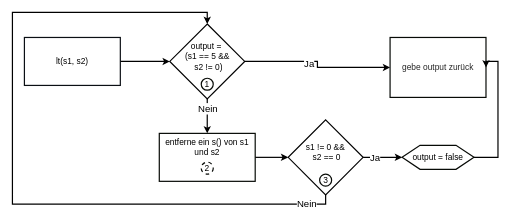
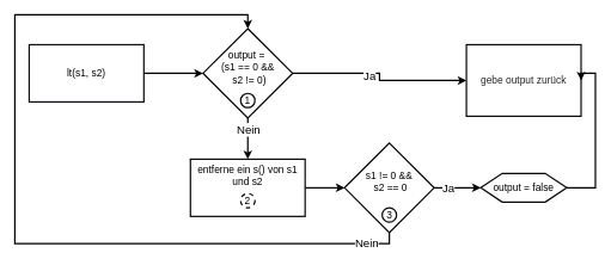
  <mxCell id="0" />
  <mxCell id="1" parent="0" />
  <mxCell id="2" style="edgeStyle=orthogonalEdgeStyle;rounded=0;orthogonalLoop=1;jettySize=auto;html=1;entryX=0;entryY=0.5;entryDx=0;entryDy=0;strokeWidth=2;" edge="1" parent="1" source="3" target="9"><mxGeometry relative="1" as="geometry" /></mxCell>
  <mxCell id="3" value="&lt;font style=&quot;font-size: 14px&quot;&gt;lt(s1, s2)&lt;/font&gt;" style="rounded=0;whiteSpace=wrap;html=1;strokeWidth=2;fillColor=none;strokeColor=#0B0F14;" parent="1" vertex="1"><mxGeometry x="40" y="62" width="160" height="80" as="geometry" /></mxCell>
  <mxCell id="4" value="&lt;span style=&quot;font-size: 14px&quot;&gt;&lt;font color=&quot;#262626&quot;&gt;gebe output zurück&lt;/font&gt;&lt;/span&gt;" style="rounded=0;whiteSpace=wrap;html=1;strokeWidth=2;fillColor=none;strokeColor=#070A06;" parent="1" vertex="1"><mxGeometry x="650" y="62" width="160" height="100" as="geometry" /></mxCell>
  <mxCell id="5" style="edgeStyle=orthogonalEdgeStyle;rounded=0;orthogonalLoop=1;jettySize=auto;html=1;entryX=0;entryY=0.5;entryDx=0;entryDy=0;strokeWidth=2;" parent="1" source="9" target="4" edge="1"><mxGeometry relative="1" as="geometry" /></mxCell>
  <mxCell id="6" value="&lt;font style=&quot;font-size: 16px&quot;&gt;Ja&lt;/font&gt;" style="text;html=1;align=center;verticalAlign=middle;resizable=0;points=[];labelBackgroundColor=#ffffff;" parent="5" vertex="1" connectable="0"><mxGeometry x="-0.015" relative="1" as="geometry"><mxPoint x="-14.5" as="offset" /></mxGeometry></mxCell>
  <mxCell id="7" style="edgeStyle=orthogonalEdgeStyle;rounded=0;orthogonalLoop=1;jettySize=auto;html=1;entryX=0.5;entryY=0;entryDx=0;entryDy=0;strokeWidth=2;" edge="1" parent="1" source="9" target="12"><mxGeometry relative="1" as="geometry"><mxPoint x="552.5" y="199.5" as="targetPoint" /><Array as="points"><mxPoint x="345.5" y="200" /><mxPoint x="345.5" y="200" /></Array></mxGeometry></mxCell>
  <mxCell id="8" value="&lt;font style=&quot;font-size: 16px&quot;&gt;Nein&lt;/font&gt;" style="edgeLabel;html=1;align=center;verticalAlign=middle;resizable=0;points=[];" vertex="1" connectable="0" parent="7"><mxGeometry x="0.111" y="2" relative="1" as="geometry"><mxPoint x="-2" y="-16.5" as="offset" /></mxGeometry></mxCell>
- <mxCell id="9" value="&lt;font style=&quot;font-size: 14px&quot;&gt;output =&amp;nbsp;&lt;br&gt;&lt;/font&gt;&lt;span style=&quot;font-size: 14px&quot;&gt;(s1 == 5&amp;nbsp;&lt;/span&gt;&lt;span style=&quot;font-size: 14px&quot;&gt;&amp;amp;&amp;amp;&lt;br&gt;&amp;nbsp;&lt;/span&gt;&lt;span style=&quot;font-size: 14px&quot;&gt;s2 != 0)&lt;br&gt;&lt;/span&gt;&lt;span style=&quot;font-size: 14px&quot;&gt;&lt;br&gt;&lt;/span&gt;" style="rhombus;whiteSpace=wrap;html=1;comic=0;strokeWidth=2;fillColor=none;" parent="1" vertex="1"><mxGeometry x="282.5" y="39.5" width="125" height="125" as="geometry" /></mxCell>
+ <mxCell id="9" value="&lt;font style=&quot;font-size: 14px&quot;&gt;output =&amp;nbsp;&lt;br&gt;&lt;/font&gt;&lt;span style=&quot;font-size: 14px&quot;&gt;(s1 == 0&amp;nbsp;&lt;/span&gt;&lt;span style=&quot;font-size: 14px&quot;&gt;&amp;amp;&amp;amp;&lt;br&gt;&amp;nbsp;&lt;/span&gt;&lt;span style=&quot;font-size: 14px&quot;&gt;s2 != 0)&lt;br&gt;&lt;/span&gt;&lt;span style=&quot;font-size: 14px&quot;&gt;&lt;br&gt;&lt;/span&gt;" style="rhombus;whiteSpace=wrap;html=1;comic=0;strokeWidth=2;fillColor=none;" parent="1" vertex="1"><mxGeometry x="282.5" y="39.5" width="125" height="125" as="geometry" /></mxCell>
  <mxCell id="10" value="&lt;font style=&quot;font-size: 14px&quot;&gt;1&lt;/font&gt;" style="ellipse;whiteSpace=wrap;html=1;strokeColor=#070A06;strokeWidth=2;gradientColor=#ffffff;fillColor=none;" parent="1" vertex="1"><mxGeometry x="335" y="130" width="20" height="20" as="geometry" /></mxCell>
  <mxCell id="11" style="edgeStyle=orthogonalEdgeStyle;rounded=0;orthogonalLoop=1;jettySize=auto;html=1;entryX=0;entryY=0.5;entryDx=0;entryDy=0;strokeWidth=2;" edge="1" parent="1" source="12" target="18"><mxGeometry relative="1" as="geometry" /></mxCell>
  <mxCell id="12" value="&lt;span style=&quot;font-size: 14px&quot;&gt;entferne ein s() von s1 und s2&lt;br&gt;&lt;/span&gt;&lt;font color=&quot;#262626&quot;&gt;&lt;span style=&quot;font-size: 14px&quot;&gt;&lt;br&gt;&lt;br&gt;&lt;/span&gt;&lt;/font&gt;" style="rounded=0;whiteSpace=wrap;html=1;strokeWidth=2;fillColor=none;strokeColor=#070A06;" parent="1" vertex="1"><mxGeometry x="265" y="222" width="160" height="80" as="geometry" /></mxCell>
  <mxCell id="13" value="&lt;font style=&quot;font-size: 14px&quot;&gt;2&lt;/font&gt;" style="ellipse;whiteSpace=wrap;html=1;strokeColor=#070A06;strokeWidth=2;gradientColor=#ffffff;fillColor=none;dashed=1;" parent="1" vertex="1"><mxGeometry x="335" y="270" width="20" height="20" as="geometry" /></mxCell>
  <mxCell id="14" style="edgeStyle=orthogonalEdgeStyle;rounded=0;orthogonalLoop=1;jettySize=auto;html=1;entryX=0.5;entryY=0;entryDx=0;entryDy=0;strokeWidth=2;exitX=0.5;exitY=1;exitDx=0;exitDy=0;" edge="1" parent="1" source="18" target="9"><mxGeometry relative="1" as="geometry"><Array as="points"><mxPoint x="543" y="340" /><mxPoint x="20" y="340" /><mxPoint x="20" y="20" /><mxPoint x="345" y="20" /></Array></mxGeometry></mxCell>
  <mxCell id="15" value="&lt;font style=&quot;font-size: 16px&quot;&gt;Nein&lt;/font&gt;" style="edgeLabel;html=1;align=center;verticalAlign=middle;resizable=0;points=[];" vertex="1" connectable="0" parent="14"><mxGeometry x="-0.802" y="-2" relative="1" as="geometry"><mxPoint x="71" as="offset" /></mxGeometry></mxCell>
  <mxCell id="16" style="edgeStyle=orthogonalEdgeStyle;rounded=0;orthogonalLoop=1;jettySize=auto;html=1;entryX=0;entryY=0.5;entryDx=0;entryDy=0;strokeWidth=2;" edge="1" parent="1" source="18" target="21"><mxGeometry relative="1" as="geometry" /></mxCell>
  <mxCell id="17" value="&lt;font style=&quot;font-size: 16px&quot;&gt;Ja&lt;/font&gt;" style="edgeLabel;html=1;align=center;verticalAlign=middle;resizable=0;points=[];" vertex="1" connectable="0" parent="16"><mxGeometry x="-0.415" y="3" relative="1" as="geometry"><mxPoint y="3" as="offset" /></mxGeometry></mxCell>
  <mxCell id="18" value="&lt;span style=&quot;font-size: 14px&quot;&gt;s1 != 0&amp;nbsp;&lt;/span&gt;&lt;span style=&quot;font-size: 14px&quot;&gt;&amp;amp;&amp;amp;&lt;br&gt;&amp;nbsp;&lt;/span&gt;&lt;span style=&quot;font-size: 14px&quot;&gt;s2 == 0&lt;br&gt;&lt;/span&gt;&lt;span style=&quot;font-size: 14px&quot;&gt;&lt;br&gt;&lt;/span&gt;" style="rhombus;whiteSpace=wrap;html=1;comic=0;strokeWidth=2;fillColor=none;" vertex="1" parent="1"><mxGeometry x="480" y="199.5" width="125" height="125" as="geometry" /></mxCell>
  <mxCell id="19" value="&lt;font style=&quot;font-size: 14px&quot;&gt;3&lt;/font&gt;" style="ellipse;whiteSpace=wrap;html=1;strokeColor=#070A06;strokeWidth=2;gradientColor=#ffffff;fillColor=none;" vertex="1" parent="1"><mxGeometry x="532.5" y="290" width="20" height="20" as="geometry" /></mxCell>
  <mxCell id="20" style="edgeStyle=orthogonalEdgeStyle;rounded=0;orthogonalLoop=1;jettySize=auto;html=1;entryX=1;entryY=0.5;entryDx=0;entryDy=0;strokeWidth=2;" edge="1" parent="1" source="21" target="4"><mxGeometry relative="1" as="geometry"><Array as="points"><mxPoint x="830" y="262" /><mxPoint x="830" y="102" /></Array></mxGeometry></mxCell>
  <mxCell id="21" value="&lt;font style=&quot;font-size: 14px&quot;&gt;output = false&lt;/font&gt;" style="shape=hexagon;perimeter=hexagonPerimeter2;whiteSpace=wrap;html=1;strokeColor=#070A06;strokeWidth=2;fillColor=none;gradientColor=#ffffff;" vertex="1" parent="1"><mxGeometry x="670" y="242" width="120" height="40" as="geometry" /></mxCell>
